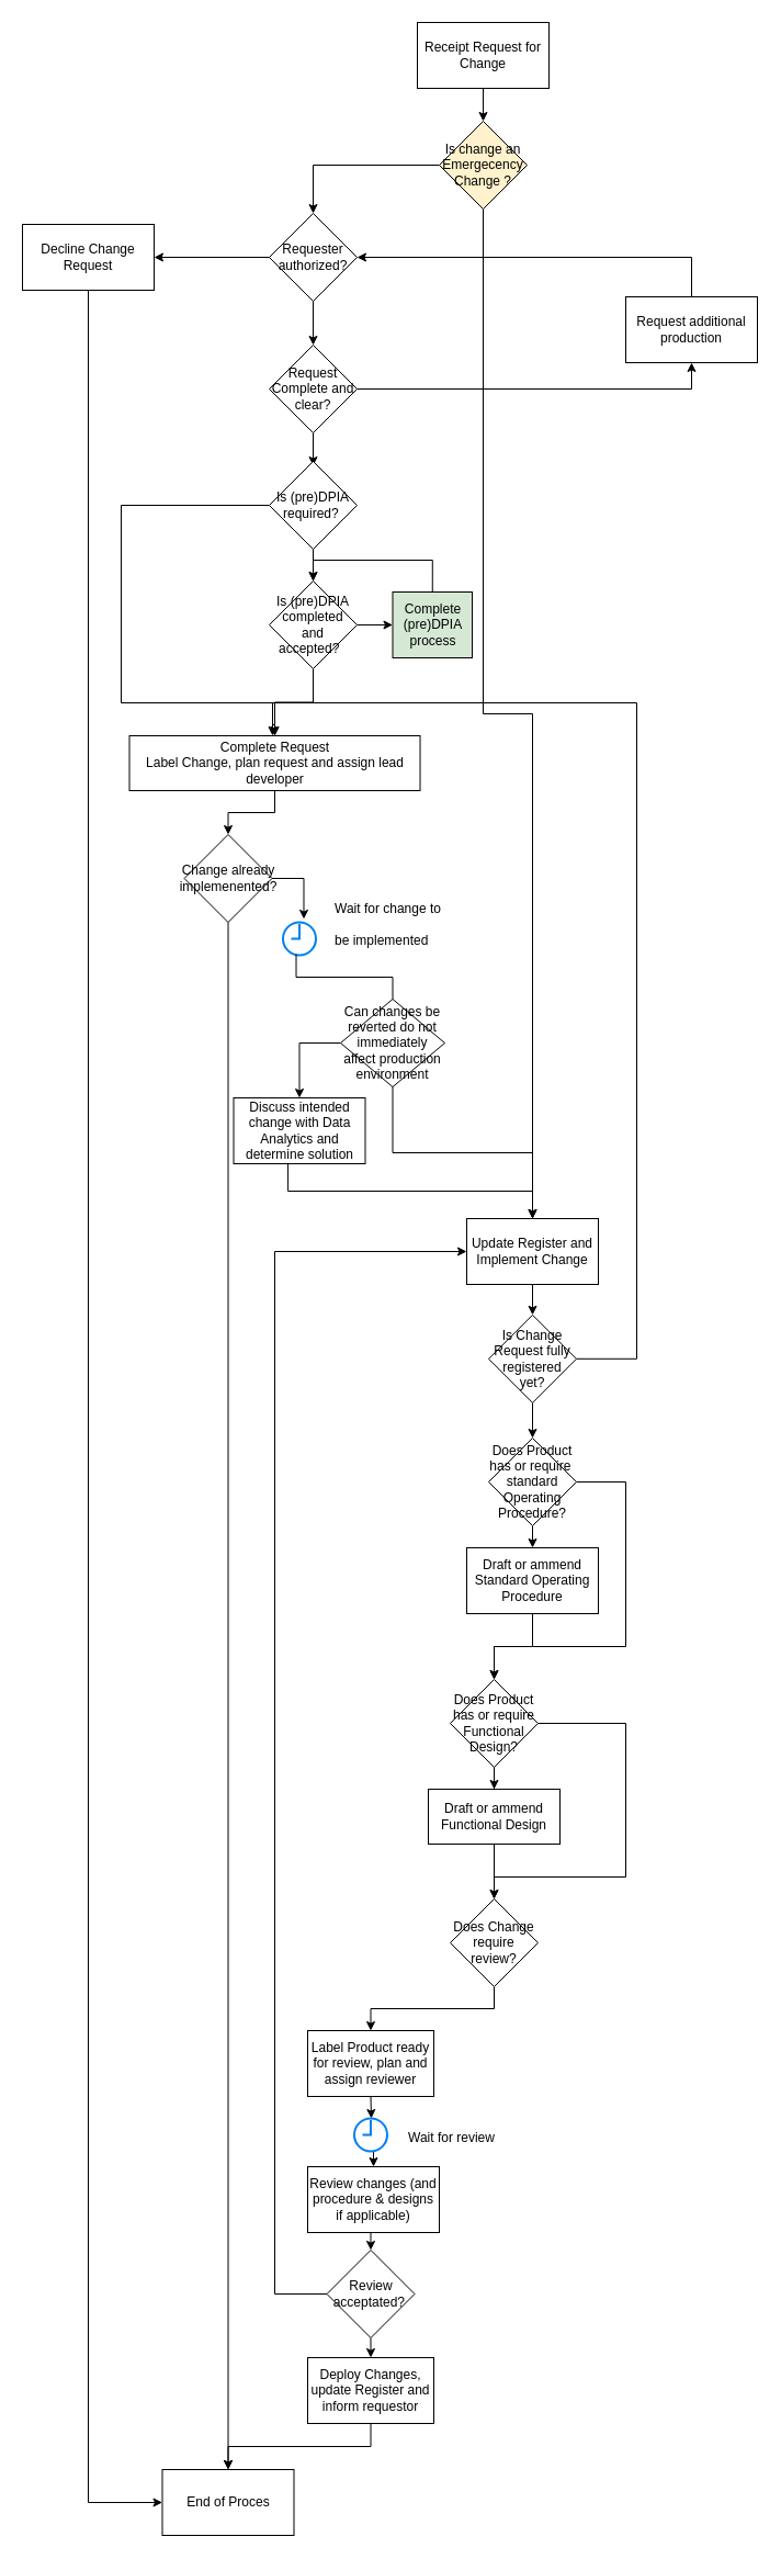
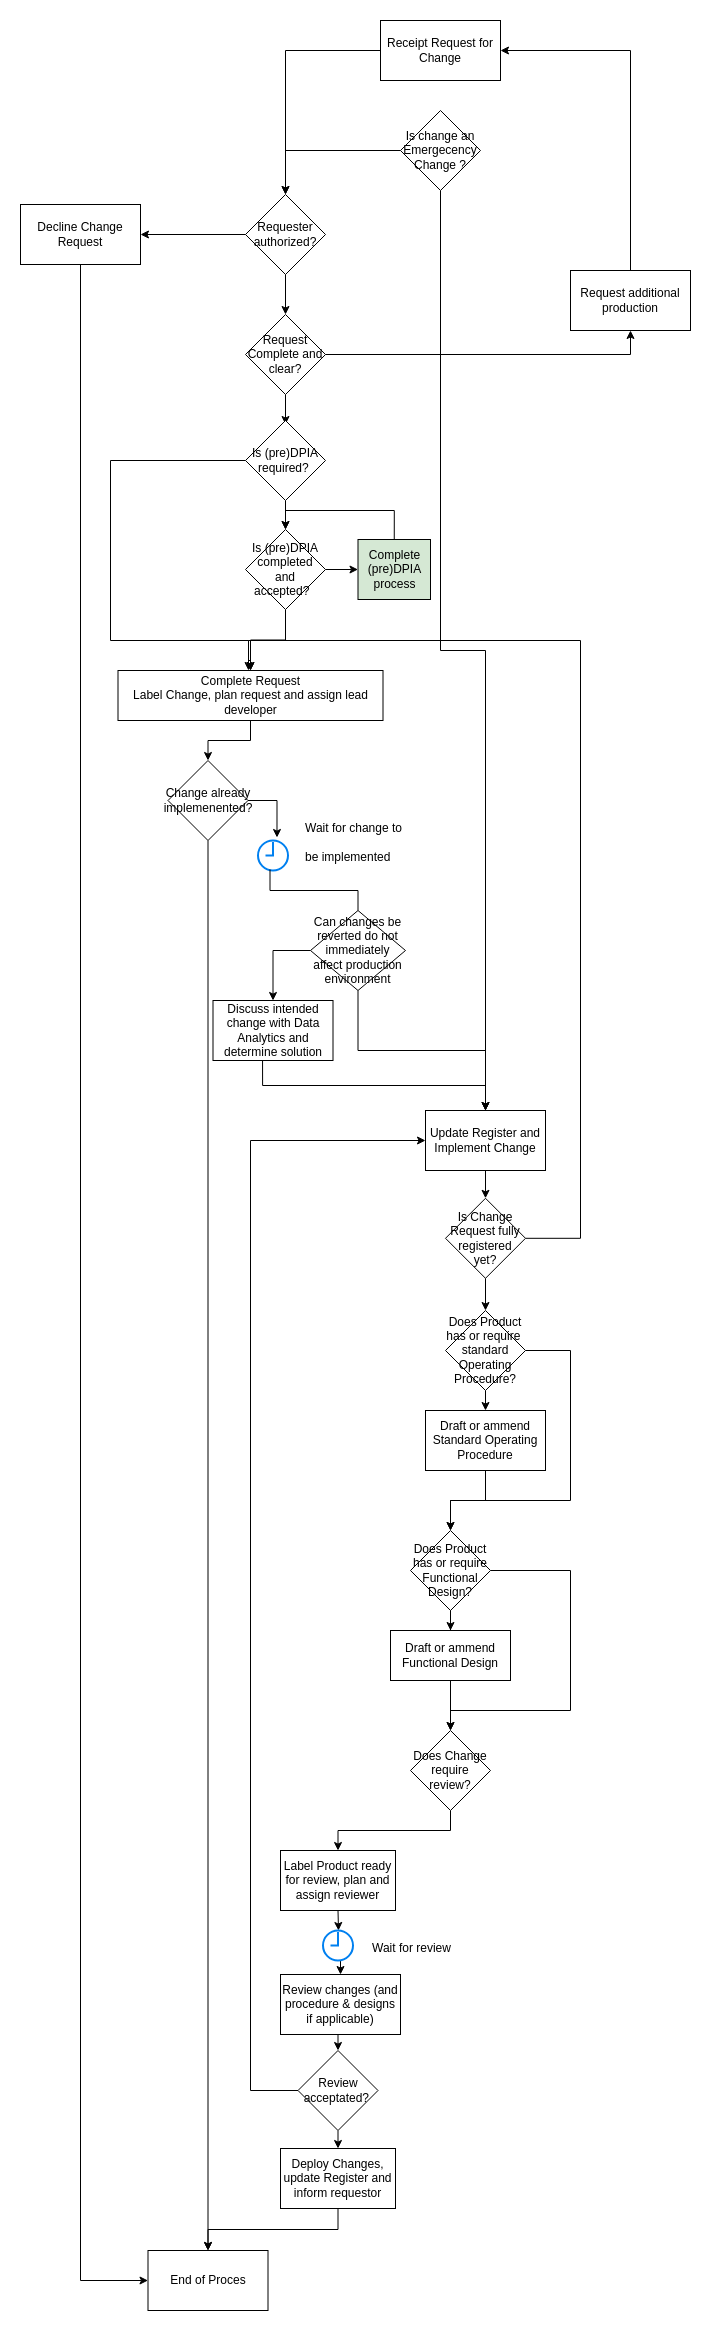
  <mxCell id="0" />
  <mxCell id="1" parent="0" />
  <mxCell id="2" value="Requester authorized?" style="rhombus;whiteSpace=wrap;html=1;" vertex="1" parent="1"><mxGeometry x="245" y="194" width="80" height="80" as="geometry" /></mxCell>
  <mxCell id="3" value="" style="edgeStyle=orthogonalEdgeStyle;rounded=0;orthogonalLoop=1;jettySize=auto;html=1;entryX=1;entryY=0.5;entryDx=0;entryDy=0;exitX=0;exitY=0.5;exitDx=0;exitDy=0;" edge="1" parent="1" source="2" target="4"><mxGeometry relative="1" as="geometry"><mxPoint x="160" y="194" as="sourcePoint" /></mxGeometry></mxCell>
  <mxCell id="4" value="Decline Change Request" style="rounded=0;whiteSpace=wrap;html=1;" vertex="1" parent="1"><mxGeometry x="20" y="204" width="120" height="60" as="geometry" /></mxCell>
  <mxCell id="5" value="End of Proces" style="rounded=0;whiteSpace=wrap;html=1;" vertex="1" parent="1"><mxGeometry x="147.5" y="2250" width="120" height="60" as="geometry" /></mxCell>
  <mxCell id="6" style="edgeStyle=orthogonalEdgeStyle;rounded=0;orthogonalLoop=1;jettySize=auto;html=1;exitX=0.5;exitY=1;exitDx=0;exitDy=0;entryX=0;entryY=0.5;entryDx=0;entryDy=0;" edge="1" parent="1" source="4" target="5"><mxGeometry relative="1" as="geometry" /></mxCell>
- <mxCell id="7" value="" style="edgeStyle=orthogonalEdgeStyle;rounded=0;orthogonalLoop=1;jettySize=auto;html=1;" edge="1" parent="1" source="8" target="23"><mxGeometry relative="1" as="geometry" /></mxCell>
+ <mxCell id="7" value="" style="edgeStyle=orthogonalEdgeStyle;rounded=0;orthogonalLoop=1;jettySize=auto;html=1;" edge="1" parent="1" source="8" target="2"><mxGeometry relative="1" as="geometry" /></mxCell>
  <mxCell id="8" value="Receipt Request for Change" style="rounded=0;whiteSpace=wrap;html=1;" vertex="1" parent="1"><mxGeometry x="380" y="20" width="120" height="60" as="geometry" /></mxCell>
  <mxCell id="9" style="edgeStyle=orthogonalEdgeStyle;rounded=0;orthogonalLoop=1;jettySize=auto;html=1;exitX=0.5;exitY=1;exitDx=0;exitDy=0;entryX=0.5;entryY=0;entryDx=0;entryDy=0;" edge="1" parent="1" source="10"><mxGeometry relative="1" as="geometry"><mxPoint x="285" y="424" as="targetPoint" /></mxGeometry></mxCell>
  <mxCell id="10" value="Request Complete and clear?" style="rhombus;whiteSpace=wrap;html=1;" vertex="1" parent="1"><mxGeometry x="245" y="314" width="80" height="80" as="geometry" /></mxCell>
  <mxCell id="11" value="" style="edgeStyle=orthogonalEdgeStyle;rounded=0;orthogonalLoop=1;jettySize=auto;html=1;entryX=0.5;entryY=0;entryDx=0;entryDy=0;exitX=0.5;exitY=1;exitDx=0;exitDy=0;" edge="1" parent="1" source="2" target="10"><mxGeometry relative="1" as="geometry"><mxPoint x="290" y="334" as="sourcePoint" /><mxPoint x="230" y="304" as="targetPoint" /></mxGeometry></mxCell>
  <mxCell id="12" value="Request additional production" style="rounded=0;whiteSpace=wrap;html=1;" vertex="1" parent="1"><mxGeometry x="570" y="270" width="120" height="60" as="geometry" /></mxCell>
- <mxCell id="13" value="" style="edgeStyle=orthogonalEdgeStyle;rounded=0;orthogonalLoop=1;jettySize=auto;html=1;exitX=0.5;exitY=0;exitDx=0;exitDy=0;" edge="1" parent="1" source="12" target="2"><mxGeometry relative="1" as="geometry"><mxPoint x="180" y="250" as="sourcePoint" /><mxPoint x="150" y="250" as="targetPoint" /></mxGeometry></mxCell>
+ <mxCell id="13" value="" style="edgeStyle=orthogonalEdgeStyle;rounded=0;orthogonalLoop=1;jettySize=auto;html=1;entryX=1;entryY=0.5;entryDx=0;entryDy=0;exitX=0.5;exitY=0;exitDx=0;exitDy=0;" edge="1" parent="1" source="12" target="8"><mxGeometry relative="1" as="geometry"><mxPoint x="180" y="250" as="sourcePoint" /><mxPoint x="150" y="250" as="targetPoint" /></mxGeometry></mxCell>
  <mxCell id="14" value="" style="edgeStyle=orthogonalEdgeStyle;rounded=0;orthogonalLoop=1;jettySize=auto;html=1;entryX=0.5;entryY=1;entryDx=0;entryDy=0;" edge="1" parent="1" source="10" target="12"><mxGeometry relative="1" as="geometry"><mxPoint x="360" y="430" as="sourcePoint" /><mxPoint x="290" y="450" as="targetPoint" /></mxGeometry></mxCell>
  <mxCell id="15" style="edgeStyle=orthogonalEdgeStyle;rounded=0;orthogonalLoop=1;jettySize=auto;html=1;exitX=1;exitY=0.5;exitDx=0;exitDy=0;entryX=0.633;entryY=-0.1;entryDx=0;entryDy=0;entryPerimeter=0;" edge="1" parent="1" source="28" target="18"><mxGeometry relative="1" as="geometry"><mxPoint x="307.5" y="790" as="targetPoint" /><Array as="points"><mxPoint x="276.5" y="800" /></Array></mxGeometry></mxCell>
  <mxCell id="16" style="edgeStyle=orthogonalEdgeStyle;rounded=0;orthogonalLoop=1;jettySize=auto;html=1;exitX=0.5;exitY=1;exitDx=0;exitDy=0;entryX=0.5;entryY=0;entryDx=0;entryDy=0;" edge="1" parent="1" source="17" target="28"><mxGeometry relative="1" as="geometry" /></mxCell>
  <mxCell id="17" value="Complete Request &lt;br&gt;Label Change, plan request and assign lead developer" style="rounded=0;whiteSpace=wrap;html=1;" vertex="1" parent="1"><mxGeometry x="117.5" y="670" width="265" height="50" as="geometry" /></mxCell>
  <mxCell id="18" value="" style="html=1;verticalLabelPosition=bottom;align=center;labelBackgroundColor=#ffffff;verticalAlign=top;strokeWidth=2;strokeColor=#0080F0;shadow=0;dashed=0;shape=mxgraph.ios7.icons.clock;" vertex="1" parent="1"><mxGeometry x="257.5" y="840" width="30" height="30" as="geometry" /></mxCell>
  <mxCell id="19" style="edgeStyle=orthogonalEdgeStyle;rounded=0;orthogonalLoop=1;jettySize=auto;html=1;exitX=0.5;exitY=1;exitDx=0;exitDy=0;entryX=0.5;entryY=0;entryDx=0;entryDy=0;" edge="1" parent="1" source="20" target="27"><mxGeometry relative="1" as="geometry" /></mxCell>
  <mxCell id="20" value="Update Register and Implement Change" style="rounded=0;whiteSpace=wrap;html=1;" vertex="1" parent="1"><mxGeometry x="425" y="1110" width="120" height="60" as="geometry" /></mxCell>
  <mxCell id="21" style="edgeStyle=orthogonalEdgeStyle;rounded=0;orthogonalLoop=1;jettySize=auto;html=1;exitX=0;exitY=0.5;exitDx=0;exitDy=0;entryX=0.5;entryY=0;entryDx=0;entryDy=0;" edge="1" parent="1" source="23" target="2"><mxGeometry relative="1" as="geometry"><mxPoint x="210" y="270" as="targetPoint" /></mxGeometry></mxCell>
  <mxCell id="22" style="edgeStyle=orthogonalEdgeStyle;rounded=0;orthogonalLoop=1;jettySize=auto;html=1;entryX=0.5;entryY=0;entryDx=0;entryDy=0;" edge="1" parent="1" source="23" target="20"><mxGeometry relative="1" as="geometry"><mxPoint x="370" y="720" as="targetPoint" /></mxGeometry></mxCell>
- <mxCell id="23" value="Is change an Emergecency Change ?" style="rhombus;whiteSpace=wrap;html=1;fillColor=#fff2cc;" vertex="1" parent="1"><mxGeometry x="400" y="110" width="80" height="80" as="geometry" /></mxCell>
+ <mxCell id="23" value="Is change an Emergecency Change ?" style="rhombus;whiteSpace=wrap;html=1;" vertex="1" parent="1"><mxGeometry x="400" y="110" width="80" height="80" as="geometry" /></mxCell>
  <mxCell id="24" style="edgeStyle=orthogonalEdgeStyle;rounded=0;orthogonalLoop=1;jettySize=auto;html=1;exitX=1;exitY=0.5;exitDx=0;exitDy=0;entryX=0.5;entryY=0;entryDx=0;entryDy=0;" edge="1" parent="1" source="33" target="35"><mxGeometry relative="1" as="geometry"><Array as="points"><mxPoint x="570" y="1570" /><mxPoint x="570" y="1710" /><mxPoint x="450" y="1710" /></Array></mxGeometry></mxCell>
  <mxCell id="25" style="edgeStyle=orthogonalEdgeStyle;rounded=0;orthogonalLoop=1;jettySize=auto;html=1;exitX=1;exitY=0.5;exitDx=0;exitDy=0;" edge="1" parent="1" source="27"><mxGeometry relative="1" as="geometry"><mxPoint x="248" y="670" as="targetPoint" /><Array as="points"><mxPoint x="580" y="1238" /><mxPoint x="580" y="640" /><mxPoint x="248" y="640" /></Array></mxGeometry></mxCell>
  <mxCell id="26" style="edgeStyle=orthogonalEdgeStyle;rounded=0;orthogonalLoop=1;jettySize=auto;html=1;exitX=0.5;exitY=1;exitDx=0;exitDy=0;entryX=0.5;entryY=0;entryDx=0;entryDy=0;" edge="1" parent="1" source="27" target="38"><mxGeometry relative="1" as="geometry" /></mxCell>
  <mxCell id="27" value="Is Change Request fully registered yet?" style="rhombus;whiteSpace=wrap;html=1;" vertex="1" parent="1"><mxGeometry x="445" y="1197.81" width="80" height="80" as="geometry" /></mxCell>
  <mxCell id="28" value="Change already implemenented?" style="rhombus;whiteSpace=wrap;html=1;" vertex="1" parent="1"><mxGeometry x="167.5" y="760" width="80" height="80" as="geometry" /></mxCell>
  <mxCell id="29" style="edgeStyle=orthogonalEdgeStyle;rounded=0;orthogonalLoop=1;jettySize=auto;html=1;exitX=0.5;exitY=1;exitDx=0;exitDy=0;" edge="1" parent="1" source="28" target="5"><mxGeometry relative="1" as="geometry"><mxPoint x="255" y="770" as="sourcePoint" /><mxPoint x="275" y="815" as="targetPoint" /></mxGeometry></mxCell>
  <mxCell id="30" value="&lt;h1&gt;&lt;span style=&quot;font-size: 12px; font-weight: 400;&quot;&gt;Wait for change to be implemented&amp;nbsp;&lt;/span&gt;&lt;/h1&gt;" style="text;html=1;strokeColor=none;fillColor=none;spacing=2;spacingTop=-23;whiteSpace=wrap;overflow=hidden;rounded=0;" vertex="1" parent="1"><mxGeometry x="302.5" y="810" width="110" height="85" as="geometry" /></mxCell>
  <mxCell id="31" value="" style="edgeStyle=orthogonalEdgeStyle;rounded=0;orthogonalLoop=1;jettySize=auto;html=1;exitX=0.4;exitY=0.967;exitDx=0;exitDy=0;exitPerimeter=0;endArrow=none;entryX=0.5;entryY=0;entryDx=0;entryDy=0;" edge="1" parent="1" source="18" target="63"><mxGeometry relative="1" as="geometry"><mxPoint x="267" y="849.01" as="sourcePoint" /><mxPoint x="445" y="900" as="targetPoint" /></mxGeometry></mxCell>
  <mxCell id="32" value="" style="edgeStyle=orthogonalEdgeStyle;rounded=0;orthogonalLoop=1;jettySize=auto;html=1;" edge="1" parent="1" source="33" target="40"><mxGeometry relative="1" as="geometry" /></mxCell>
  <mxCell id="33" value="Does Product has or require Functional Design?" style="rhombus;whiteSpace=wrap;html=1;" vertex="1" parent="1"><mxGeometry x="410" y="1530" width="80" height="80" as="geometry" /></mxCell>
  <mxCell id="34" style="edgeStyle=orthogonalEdgeStyle;rounded=0;orthogonalLoop=1;jettySize=auto;html=1;exitX=0.5;exitY=1;exitDx=0;exitDy=0;entryX=0.5;entryY=0;entryDx=0;entryDy=0;" edge="1" parent="1" source="35" target="45"><mxGeometry relative="1" as="geometry" /></mxCell>
  <mxCell id="35" value="Does Change require review?" style="rhombus;whiteSpace=wrap;html=1;" vertex="1" parent="1"><mxGeometry x="410" y="1730" width="80" height="80" as="geometry" /></mxCell>
  <mxCell id="36" style="edgeStyle=orthogonalEdgeStyle;rounded=0;orthogonalLoop=1;jettySize=auto;html=1;exitX=0.5;exitY=1;exitDx=0;exitDy=0;entryX=0.5;entryY=0;entryDx=0;entryDy=0;" edge="1" parent="1" source="38" target="42"><mxGeometry relative="1" as="geometry" /></mxCell>
  <mxCell id="37" style="edgeStyle=orthogonalEdgeStyle;rounded=0;orthogonalLoop=1;jettySize=auto;html=1;entryX=0.5;entryY=0;entryDx=0;entryDy=0;exitX=1;exitY=0.5;exitDx=0;exitDy=0;" edge="1" parent="1" source="38" target="33"><mxGeometry relative="1" as="geometry"><Array as="points"><mxPoint x="570" y="1350" /><mxPoint x="570" y="1500" /><mxPoint x="450" y="1500" /></Array></mxGeometry></mxCell>
  <mxCell id="38" value="Does Product has or require&amp;nbsp; standard Operating Procedure?" style="rhombus;whiteSpace=wrap;html=1;" vertex="1" parent="1"><mxGeometry x="445" y="1310" width="80" height="80" as="geometry" /></mxCell>
  <mxCell id="39" style="edgeStyle=orthogonalEdgeStyle;rounded=0;orthogonalLoop=1;jettySize=auto;html=1;exitX=0.5;exitY=1;exitDx=0;exitDy=0;entryX=0.5;entryY=0;entryDx=0;entryDy=0;" edge="1" parent="1" source="40" target="35"><mxGeometry relative="1" as="geometry" /></mxCell>
  <mxCell id="40" value="Draft or ammend Functional Design" style="rounded=0;whiteSpace=wrap;html=1;" vertex="1" parent="1"><mxGeometry x="390" y="1630" width="120" height="50" as="geometry" /></mxCell>
  <mxCell id="41" value="" style="edgeStyle=orthogonalEdgeStyle;rounded=0;orthogonalLoop=1;jettySize=auto;html=1;" edge="1" parent="1" source="42" target="33"><mxGeometry relative="1" as="geometry" /></mxCell>
  <mxCell id="42" value="Draft or ammend Standard Operating Procedure" style="rounded=0;whiteSpace=wrap;html=1;" vertex="1" parent="1"><mxGeometry x="425" y="1410" width="120" height="60" as="geometry" /></mxCell>
  <mxCell id="43" style="edgeStyle=orthogonalEdgeStyle;rounded=0;orthogonalLoop=1;jettySize=auto;html=1;exitX=0.55;exitY=0.967;exitDx=0;exitDy=0;entryX=0.5;entryY=0;entryDx=0;entryDy=0;exitPerimeter=0;" edge="1" parent="1" source="59" target="58"><mxGeometry relative="1" as="geometry" /></mxCell>
  <mxCell id="44" style="edgeStyle=orthogonalEdgeStyle;rounded=0;orthogonalLoop=1;jettySize=auto;html=1;exitX=0.5;exitY=1;exitDx=0;exitDy=0;entryX=0.517;entryY=0;entryDx=0;entryDy=0;entryPerimeter=0;" edge="1" parent="1" source="45" target="59"><mxGeometry relative="1" as="geometry" /></mxCell>
  <mxCell id="45" value="Label Product ready for review, plan and assign reviewer" style="rounded=0;whiteSpace=wrap;html=1;" vertex="1" parent="1"><mxGeometry x="280" y="1850" width="115" height="60" as="geometry" /></mxCell>
  <mxCell id="46" style="edgeStyle=orthogonalEdgeStyle;rounded=0;orthogonalLoop=1;jettySize=auto;html=1;exitX=0.5;exitY=1;exitDx=0;exitDy=0;entryX=0.5;entryY=0;entryDx=0;entryDy=0;" edge="1" parent="1" source="48" target="51"><mxGeometry relative="1" as="geometry" /></mxCell>
  <mxCell id="47" style="edgeStyle=orthogonalEdgeStyle;rounded=0;orthogonalLoop=1;jettySize=auto;html=1;exitX=0;exitY=0.5;exitDx=0;exitDy=0;entryX=0.5;entryY=0;entryDx=0;entryDy=0;" edge="1" parent="1" source="48" target="17"><mxGeometry relative="1" as="geometry"><Array as="points"><mxPoint x="110" y="460" /><mxPoint x="110" y="640" /><mxPoint x="248" y="640" /><mxPoint x="248" y="660" /><mxPoint x="250" y="660" /></Array></mxGeometry></mxCell>
  <mxCell id="48" value="Is (pre)DPIA required?&amp;nbsp;" style="rhombus;whiteSpace=wrap;html=1;" vertex="1" parent="1"><mxGeometry x="245" y="420" width="80" height="80" as="geometry" /></mxCell>
  <mxCell id="49" value="" style="edgeStyle=orthogonalEdgeStyle;rounded=0;orthogonalLoop=1;jettySize=auto;html=1;" edge="1" parent="1" source="51" target="17"><mxGeometry relative="1" as="geometry" /></mxCell>
  <mxCell id="50" value="" style="edgeStyle=orthogonalEdgeStyle;rounded=0;orthogonalLoop=1;jettySize=auto;html=1;" edge="1" parent="1" source="51" target="53"><mxGeometry relative="1" as="geometry" /></mxCell>
  <mxCell id="51" value="Is (pre)DPIA completed and accepted?&amp;nbsp;&amp;nbsp;" style="rhombus;whiteSpace=wrap;html=1;" vertex="1" parent="1"><mxGeometry x="245" y="529" width="80" height="80" as="geometry" /></mxCell>
  <mxCell id="52" style="edgeStyle=orthogonalEdgeStyle;rounded=0;orthogonalLoop=1;jettySize=auto;html=1;entryX=0.5;entryY=0;entryDx=0;entryDy=0;exitX=0.5;exitY=0;exitDx=0;exitDy=0;" edge="1" parent="1" source="53" target="51"><mxGeometry relative="1" as="geometry"><Array as="points"><mxPoint x="394" y="510" /><mxPoint x="285" y="510" /></Array></mxGeometry></mxCell>
  <mxCell id="53" value="Complete (pre)DPIA process" style="whiteSpace=wrap;html=1;fillColor=#d5e8d4;" vertex="1" parent="1"><mxGeometry x="357.5" y="539" width="72.5" height="60" as="geometry" /></mxCell>
  <mxCell id="54" style="edgeStyle=orthogonalEdgeStyle;rounded=0;orthogonalLoop=1;jettySize=auto;html=1;exitX=0.5;exitY=1;exitDx=0;exitDy=0;entryX=0.5;entryY=0;entryDx=0;entryDy=0;" edge="1" parent="1" source="56" target="67"><mxGeometry relative="1" as="geometry" /></mxCell>
  <mxCell id="55" style="edgeStyle=orthogonalEdgeStyle;rounded=0;orthogonalLoop=1;jettySize=auto;html=1;exitX=0;exitY=0.5;exitDx=0;exitDy=0;entryX=0;entryY=0.5;entryDx=0;entryDy=0;" edge="1" parent="1" source="56" target="20"><mxGeometry relative="1" as="geometry"><mxPoint x="330" y="1220" as="targetPoint" /><Array as="points"><mxPoint x="250" y="2090" /><mxPoint x="250" y="1140" /></Array></mxGeometry></mxCell>
  <mxCell id="56" value="Review acceptated?&amp;nbsp;" style="rhombus;whiteSpace=wrap;html=1;" vertex="1" parent="1"><mxGeometry x="297.5" y="2050" width="80" height="80" as="geometry" /></mxCell>
  <mxCell id="57" style="edgeStyle=orthogonalEdgeStyle;rounded=0;orthogonalLoop=1;jettySize=auto;html=1;exitX=0.5;exitY=1;exitDx=0;exitDy=0;entryX=0.5;entryY=0;entryDx=0;entryDy=0;" edge="1" parent="1" source="58" target="56"><mxGeometry relative="1" as="geometry" /></mxCell>
  <mxCell id="58" value="Review changes (and procedure &amp;amp; designs if applicable)" style="rounded=0;whiteSpace=wrap;html=1;" vertex="1" parent="1"><mxGeometry x="280" y="1974" width="120" height="60" as="geometry" /></mxCell>
  <mxCell id="59" value="" style="html=1;verticalLabelPosition=bottom;align=center;labelBackgroundColor=#ffffff;verticalAlign=top;strokeWidth=2;strokeColor=#0080F0;shadow=0;dashed=0;shape=mxgraph.ios7.icons.clock;" vertex="1" parent="1"><mxGeometry x="322.5" y="1930" width="30" height="30" as="geometry" /></mxCell>
  <mxCell id="60" value="&lt;h1&gt;&lt;span style=&quot;font-size: 12px; font-weight: 400;&quot;&gt;Wait for review&lt;/span&gt;&lt;/h1&gt;" style="text;html=1;strokeColor=none;fillColor=none;spacing=2;spacingTop=-23;whiteSpace=wrap;overflow=hidden;rounded=0;" vertex="1" parent="1"><mxGeometry x="370" y="1930" width="110" height="30" as="geometry" /></mxCell>
  <mxCell id="61" style="edgeStyle=orthogonalEdgeStyle;rounded=0;orthogonalLoop=1;jettySize=auto;html=1;exitX=0;exitY=0.5;exitDx=0;exitDy=0;entryX=0.5;entryY=0;entryDx=0;entryDy=0;" edge="1" parent="1" source="63" target="65"><mxGeometry relative="1" as="geometry" /></mxCell>
  <mxCell id="62" style="edgeStyle=orthogonalEdgeStyle;rounded=0;orthogonalLoop=1;jettySize=auto;html=1;exitX=0.5;exitY=1;exitDx=0;exitDy=0;entryX=0.5;entryY=0;entryDx=0;entryDy=0;" edge="1" parent="1" source="63" target="20"><mxGeometry relative="1" as="geometry" /></mxCell>
  <mxCell id="63" value="Can changes be reverted do not immediately affect production environment" style="rhombus;whiteSpace=wrap;html=1;" vertex="1" parent="1"><mxGeometry x="310" y="910" width="95" height="80" as="geometry" /></mxCell>
  <mxCell id="64" style="edgeStyle=orthogonalEdgeStyle;rounded=0;orthogonalLoop=1;jettySize=auto;html=1;entryX=0.5;entryY=0;entryDx=0;entryDy=0;exitX=0.413;exitY=0.989;exitDx=0;exitDy=0;exitPerimeter=0;" edge="1" parent="1" source="65" target="20"><mxGeometry relative="1" as="geometry"><mxPoint x="272.5" y="1110" as="sourcePoint" /></mxGeometry></mxCell>
  <mxCell id="65" value="Discuss intended change with Data Analytics and determine solution" style="rounded=0;whiteSpace=wrap;html=1;" vertex="1" parent="1"><mxGeometry x="212.5" y="1000" width="120" height="60" as="geometry" /></mxCell>
  <mxCell id="66" style="edgeStyle=orthogonalEdgeStyle;rounded=0;orthogonalLoop=1;jettySize=auto;html=1;entryX=0.5;entryY=0;entryDx=0;entryDy=0;exitX=0.5;exitY=1;exitDx=0;exitDy=0;" edge="1" parent="1" source="67" target="5"><mxGeometry relative="1" as="geometry"><mxPoint x="337.471" y="2260" as="targetPoint" /></mxGeometry></mxCell>
  <mxCell id="67" value="Deploy Changes, update Register and inform requestor" style="rounded=0;whiteSpace=wrap;html=1;" vertex="1" parent="1"><mxGeometry x="280" y="2148" width="115" height="60" as="geometry" /></mxCell>
